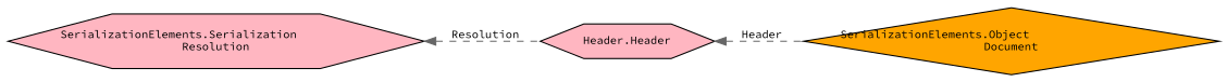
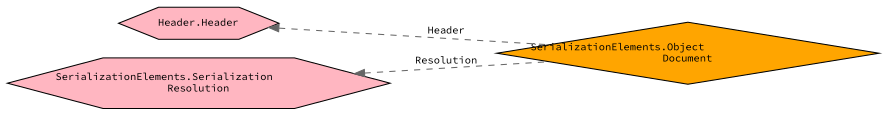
  digraph {
    fontname="Source Code Pro"
    rankdir=LR
    node [color=black fillcolor=lightpink fontname="Source Code Pro" fontsize=10 shape=hexagon style=filled]
    edge [color=gray40 dir=back fontname="Source Code Pro" fontsize=10 labelfontname=Helvetica labelfontsize=10 style=dashed]
    n1 [fillcolor=orange fontcolor=black height=0.2 label="SerializationElements.Object\lDocument" shape=diamond width=0.4]
    n2 [height=0.2 label="Header.Header" width=0.4]
    n3 [height=0.2 label="SerializationElements.Serialization\lResolution" width=0.4]
    n2 -> n1 [label=" Header"]
-   n3 -> n2 [label=" Resolution"]
+   n3 -> n1 [label=" Resolution"]
  }
